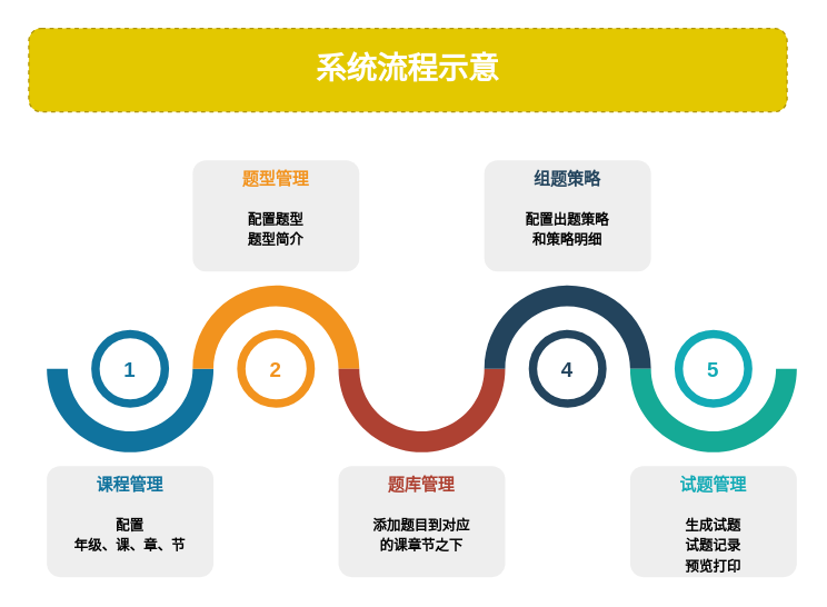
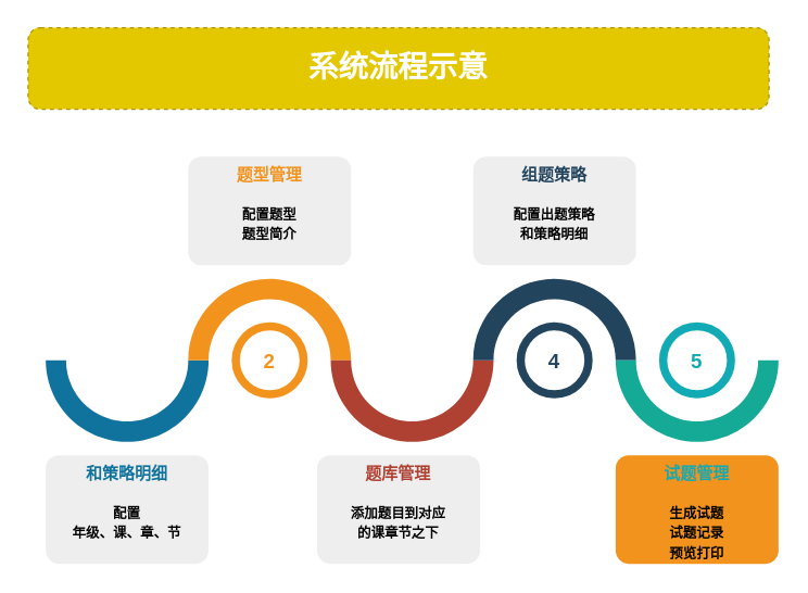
  <mxCell id="0" />
  <mxCell id="1" parent="0" />
  <mxCell id="2" value="" style="verticalLabelPosition=bottom;verticalAlign=top;html=1;shape=mxgraph.basic.partConcEllipse;startAngle=0.25;endAngle=0.75;arcWidth=0.25;fillColor=#10739E;strokeColor=none;fontStyle=1;labelBackgroundColor=none;" vertex="1" parent="1"><mxGeometry x="33" y="205" width="120" height="120" as="geometry" /></mxCell>
  <mxCell id="3" value="" style="verticalLabelPosition=bottom;verticalAlign=top;html=1;shape=mxgraph.basic.partConcEllipse;startAngle=0.75;endAngle=0.25;arcWidth=0.25;fillColor=#F2931E;strokeColor=none;fontStyle=1;labelBackgroundColor=none;" vertex="1" parent="1"><mxGeometry x="138" y="205" width="120" height="120" as="geometry" /></mxCell>
  <mxCell id="4" value="" style="verticalLabelPosition=bottom;verticalAlign=top;html=1;shape=mxgraph.basic.partConcEllipse;startAngle=0.25;endAngle=0.75;arcWidth=0.25;fillColor=#AE4132;strokeColor=none;fontStyle=1;labelBackgroundColor=none;" vertex="1" parent="1"><mxGeometry x="243" y="205" width="120" height="120" as="geometry" /></mxCell>
  <mxCell id="5" value="" style="verticalLabelPosition=bottom;verticalAlign=top;html=1;shape=mxgraph.basic.partConcEllipse;startAngle=0.75;endAngle=0.25;arcWidth=0.25;fillColor=#23445D;strokeColor=none;fontStyle=1;labelBackgroundColor=none;" vertex="1" parent="1"><mxGeometry x="348" y="205" width="120" height="120" as="geometry" /></mxCell>
  <mxCell id="6" value="" style="verticalLabelPosition=bottom;verticalAlign=top;html=1;shape=mxgraph.basic.partConcEllipse;startAngle=0.25;endAngle=0.75;arcWidth=0.25;fillColor=#15AA96;strokeColor=none;fontStyle=1;labelBackgroundColor=none;" vertex="1" parent="1"><mxGeometry x="453" y="205" width="120" height="120" as="geometry" /></mxCell>
- <mxCell id="7" value="1" style="shape=ellipse;strokeWidth=6;strokeColor=#10739E;fontSize=15;html=0;fontStyle=1;fontColor=#10739E;labelBackgroundColor=none;" vertex="1" parent="1"><mxGeometry x="68" y="240" width="50" height="50" as="geometry" /></mxCell>
  <mxCell id="8" value="2" style="shape=ellipse;strokeWidth=6;strokeColor=#F2931E;fontSize=15;html=0;fontStyle=1;fontColor=#F2931E;labelBackgroundColor=none;" vertex="1" parent="1"><mxGeometry x="173" y="240" width="50" height="50" as="geometry" /></mxCell>
  <mxCell id="9" value="4" style="shape=ellipse;strokeWidth=6;strokeColor=#23445D;fontSize=15;html=0;fontStyle=1;fontColor=#23445D;labelBackgroundColor=none;" vertex="1" parent="1"><mxGeometry x="383" y="240" width="50" height="50" as="geometry" /></mxCell>
  <mxCell id="10" value="5" style="shape=ellipse;strokeWidth=6;strokeColor=#12AAB5;fontSize=15;html=0;fontStyle=1;fontColor=#12AAB5;labelBackgroundColor=none;" vertex="1" parent="1"><mxGeometry x="488" y="240" width="50" height="50" as="geometry" /></mxCell>
- <mxCell id="11" value="&lt;font&gt;&lt;font color=&quot;#10739e&quot;&gt;&lt;span&gt;课程管理&lt;/span&gt;&lt;/font&gt;&lt;br&gt;&lt;br&gt;&lt;span style=&quot;font-size: 10px&quot;&gt;配置&lt;br&gt;年级、课、章、节&lt;/span&gt;&lt;br&gt;&lt;/font&gt;" style="rounded=1;strokeColor=none;fillColor=#EEEEEE;align=center;arcSize=12;verticalAlign=top;whiteSpace=wrap;html=1;fontSize=12;fontStyle=1;labelBackgroundColor=none;" vertex="1" parent="1"><mxGeometry x="33" y="335" width="120" height="80" as="geometry" /></mxCell>
+ <mxCell id="11" value="&lt;font&gt;&lt;font color=&quot;#10739e&quot;&gt;&lt;span&gt;和策略明细&lt;/span&gt;&lt;/font&gt;&lt;br&gt;&lt;br&gt;&lt;span style=&quot;font-size: 10px&quot;&gt;配置&lt;br&gt;年级、课、章、节&lt;/span&gt;&lt;br&gt;&lt;/font&gt;" style="rounded=1;strokeColor=none;fillColor=#EEEEEE;align=center;arcSize=12;verticalAlign=top;whiteSpace=wrap;html=1;fontSize=12;fontStyle=1;labelBackgroundColor=none;" vertex="1" parent="1"><mxGeometry x="33" y="335" width="120" height="80" as="geometry" /></mxCell>
  <mxCell id="12" value="&lt;font&gt;&lt;font color=&quot;#f2931e&quot;&gt;&lt;span&gt;题型管理&lt;/span&gt;&lt;/font&gt;&lt;br&gt;&lt;br&gt;&lt;font size=&quot;1&quot; style=&quot;font-size: 10px&quot;&gt;配置题型&lt;br&gt;题型简介&lt;/font&gt;&lt;/font&gt;" style="rounded=1;strokeColor=none;fillColor=#EEEEEE;align=center;arcSize=12;verticalAlign=top;whiteSpace=wrap;html=1;fontSize=12;fontStyle=1;labelBackgroundColor=none;" vertex="1" parent="1"><mxGeometry x="138" y="115" width="120" height="80" as="geometry" /></mxCell>
- <mxCell id="13" value="&lt;font&gt;&lt;font style=&quot;font-size: 12px&quot; color=&quot;#AE4132&quot;&gt;&lt;span&gt;题库管理&lt;/span&gt;&lt;/font&gt;&lt;br&gt;&lt;br&gt;&lt;font size=&quot;1&quot;&gt;添加题目到对应&lt;br&gt;的课章节之下&lt;/font&gt;&lt;br&gt;&lt;/font&gt;" style="rounded=1;strokeColor=none;fillColor=#EEEEEE;align=center;arcSize=12;verticalAlign=top;whiteSpace=wrap;html=1;fontSize=12;fontStyle=1;labelBackgroundColor=none;" vertex="1" parent="1"><mxGeometry x="243" y="335" width="120" height="80" as="geometry" /></mxCell>
+ <mxCell id="13" value="&lt;font&gt;&lt;font style=&quot;font-size: 12px&quot; color=&quot;#AE4132&quot;&gt;&lt;span&gt;题库管理&lt;/span&gt;&lt;/font&gt;&lt;br&gt;&lt;br&gt;&lt;font size=&quot;1&quot;&gt;添加题目到对应&lt;br&gt;的课章节之下&lt;/font&gt;&lt;br&gt;&lt;/font&gt;" style="rounded=1;strokeColor=none;fillColor=#EEEEEE;align=center;arcSize=12;verticalAlign=top;whiteSpace=wrap;html=1;fontSize=12;fontStyle=1;labelBackgroundColor=none;" vertex="1" parent="1"><mxGeometry x="233" y="335" width="120" height="80" as="geometry" /></mxCell>
  <mxCell id="14" value="&lt;font style=&quot;font-size: 10px&quot;&gt;&lt;font style=&quot;font-size: 12px&quot; color=&quot;#23445D&quot;&gt;&lt;span&gt;组题策略&lt;/span&gt;&lt;/font&gt;&lt;br&gt;&lt;br&gt;&lt;font size=&quot;1&quot;&gt;配置出题策略&lt;br&gt;和策略明细&lt;/font&gt;&lt;/font&gt;" style="rounded=1;strokeColor=none;fillColor=#EEEEEE;align=center;arcSize=12;verticalAlign=top;whiteSpace=wrap;html=1;fontSize=12;fontStyle=1;labelBackgroundColor=none;" vertex="1" parent="1"><mxGeometry x="348" y="115" width="120" height="80" as="geometry" /></mxCell>
- <mxCell id="15" value="&lt;font style=&quot;font-size: 10px&quot;&gt;&lt;font style=&quot;font-size: 12px&quot; color=&quot;#12AAB5&quot;&gt;&lt;span&gt;试题管理&lt;/span&gt;&lt;/font&gt;&lt;br&gt;&lt;br&gt;&lt;font size=&quot;1&quot;&gt;生成试题&lt;br&gt;试题记录&lt;br&gt;预览打印&lt;br&gt;&lt;/font&gt;&lt;/font&gt;" style="rounded=1;strokeColor=none;fillColor=#EEEEEE;align=center;arcSize=12;verticalAlign=top;whiteSpace=wrap;html=1;fontSize=12;fontStyle=1;labelBackgroundColor=none;" vertex="1" parent="1"><mxGeometry x="453" y="335" width="120" height="80" as="geometry" /></mxCell>
+ <mxCell id="15" value="&lt;font style=&quot;font-size: 10px&quot;&gt;&lt;font style=&quot;font-size: 12px&quot; color=&quot;#12AAB5&quot;&gt;&lt;span&gt;试题管理&lt;/span&gt;&lt;/font&gt;&lt;br&gt;&lt;br&gt;&lt;font size=&quot;1&quot;&gt;生成试题&lt;br&gt;试题记录&lt;br&gt;预览打印&lt;br&gt;&lt;/font&gt;&lt;/font&gt;" style="rounded=1;strokeColor=none;fillColor=#f2931e;align=center;arcSize=12;verticalAlign=top;whiteSpace=wrap;html=1;fontSize=12;fontStyle=1;labelBackgroundColor=none;" vertex="1" parent="1"><mxGeometry x="453" y="335" width="120" height="80" as="geometry" /></mxCell>
  <mxCell id="16" value="系统流程示意" style="rounded=1;whiteSpace=wrap;html=1;labelBackgroundColor=none;fillColor=#e3c800;strokeColor=#B09500;fontColor=#ffffff;fontStyle=1;fontSize=22;dashed=1;" vertex="1" parent="1"><mxGeometry x="20" y="20" width="546" height="60" as="geometry" /></mxCell>
